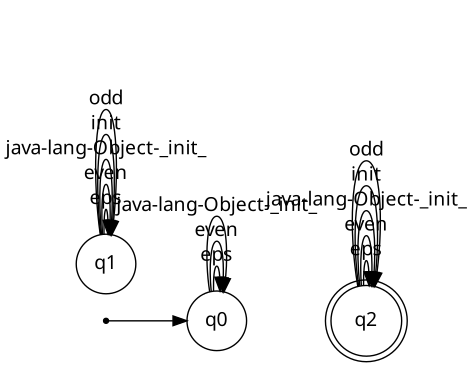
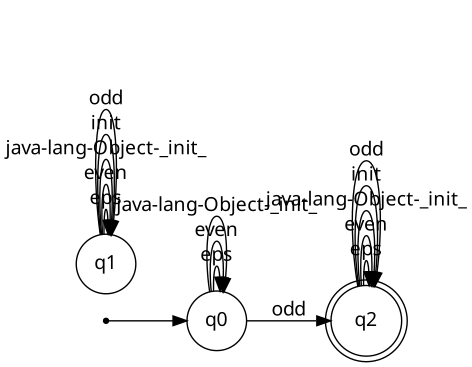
  digraph {
    fontname="Noto Sans"
    rankdir=LR
    node [fontname="Noto Sans" shape=circle]
    edge [fontname="Noto Sans"]
    q2 [shape=doublecircle]
    point_q0 [shape=point]
    q0
    q1
    q2 -> q2 [label=eps]
    q2 -> q2 [label=even]
    q2 -> q2 [label="java-lang-Object-_init_"]
    q2 -> q2 [label=init]
    q2 -> q2 [label=odd]
    point_q0 -> q0
+   q0 -> q2 [label=odd]
    q0 -> q0 [label=eps]
    q0 -> q0 [label=even]
    q0 -> q0 [label="java-lang-Object-_init_"]
    q1 -> q1 [label=eps]
    q1 -> q1 [label=even]
    q1 -> q1 [label="java-lang-Object-_init_"]
    q1 -> q1 [label=init]
    q1 -> q1 [label=odd]
  }
